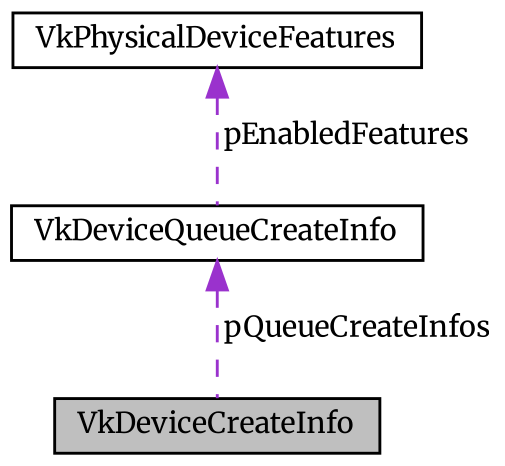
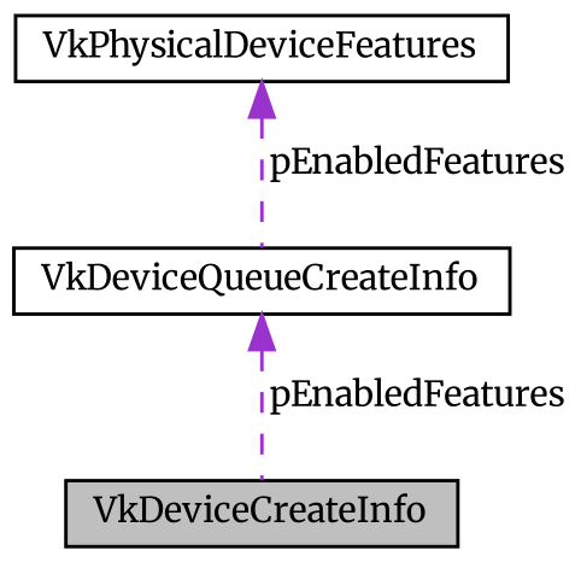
  digraph {
    fontname=Merriweather
    node [color=black fillcolor=white fontname=Merriweather fontsize=10 shape=record style=filled]
    edge [color=darkorchid3 dir=back fontname=Merriweather fontsize=10 labelfontname=Helvetica labelfontsize=10 style=dashed]
    n1 [fillcolor=grey75 fontcolor=black height=0.2 label=VkDeviceCreateInfo width=0.4]
    n2 [height=0.2 label=VkPhysicalDeviceFeatures width=0.4]
    n3 [height=0.2 label=VkDeviceQueueCreateInfo width=0.4]
    n2 -> n3 [label=" pEnabledFeatures"]
-   n3 -> n1 [label=" pQueueCreateInfos"]
+   n3 -> n1 [label=" pEnabledFeatures"]
  }
